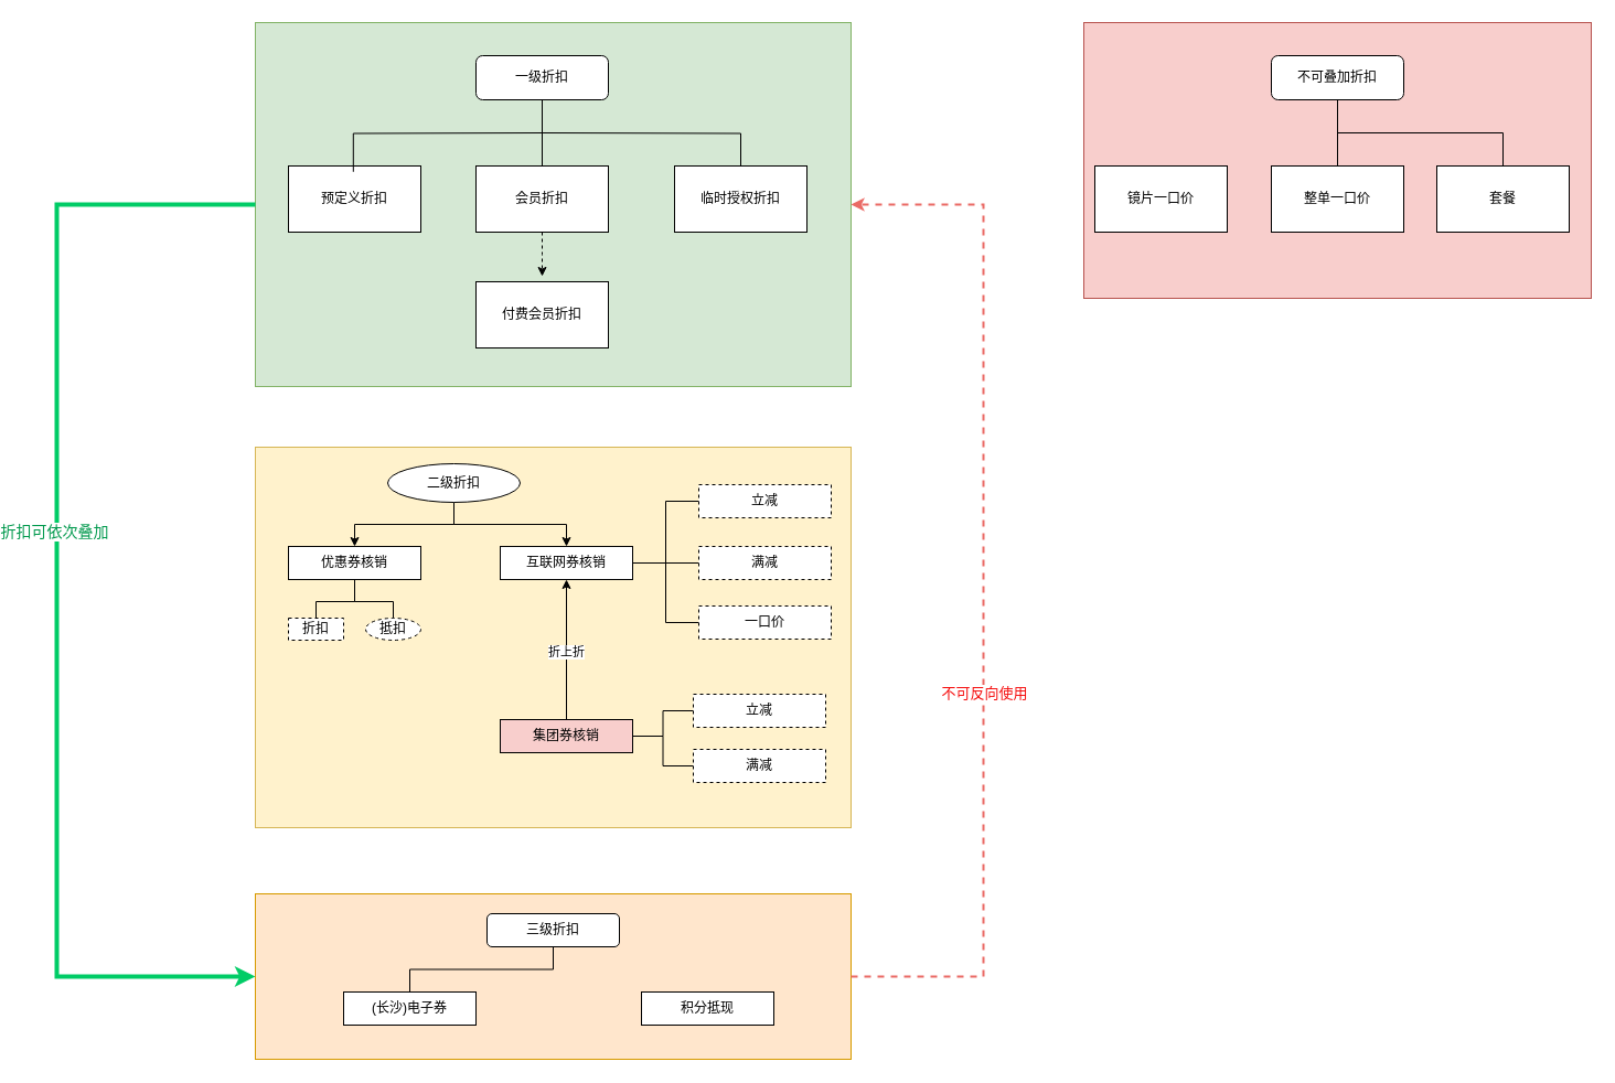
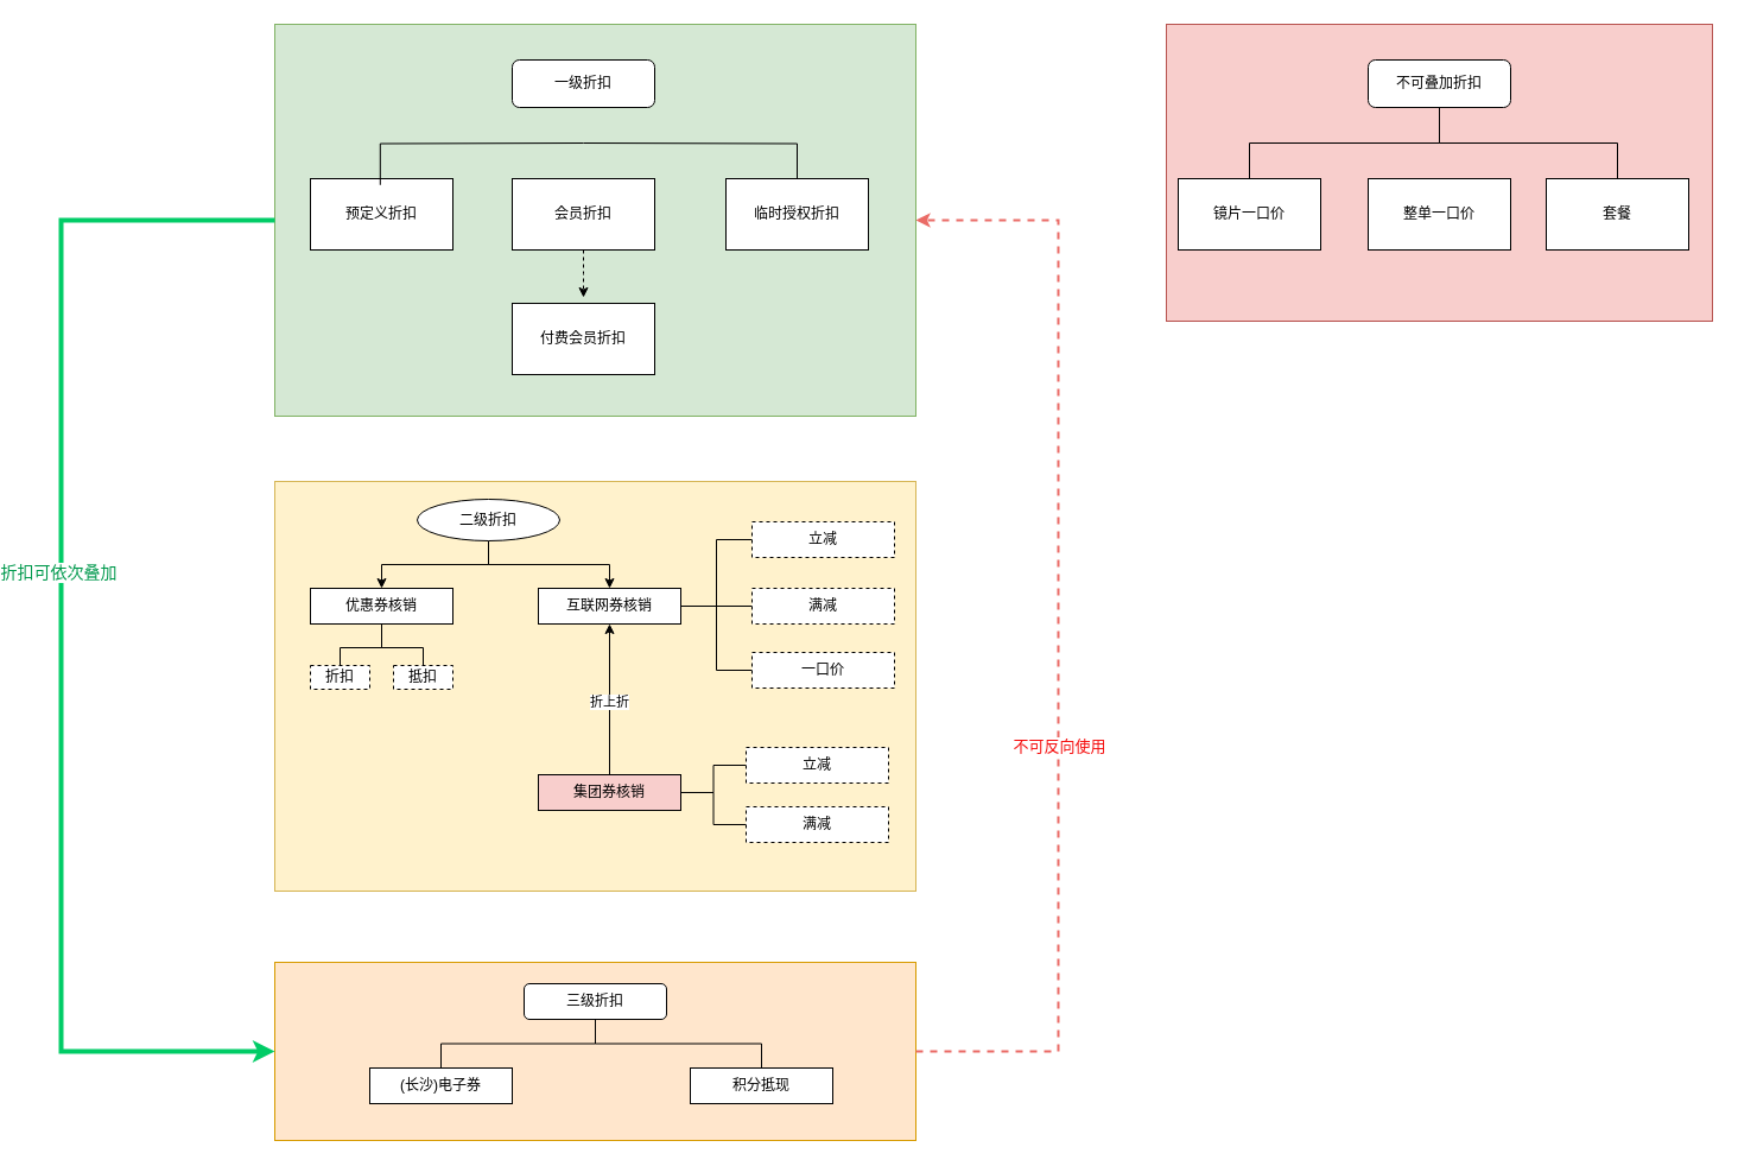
  <mxCell id="0" />
  <mxCell id="1" parent="0" />
  <mxCell id="2" value="" style="rounded=0;whiteSpace=wrap;html=1;fillColor=#f8cecc;strokeColor=#b85450;" vertex="1" parent="1"><mxGeometry x="951" y="20" width="460" height="250" as="geometry" /></mxCell>
  <mxCell id="3" value="" style="rounded=0;whiteSpace=wrap;html=1;fillColor=#ffe6cc;strokeColor=#d79b00;" vertex="1" parent="1"><mxGeometry x="200" y="810" width="540" height="150" as="geometry" /></mxCell>
  <mxCell id="4" value="" style="rounded=0;whiteSpace=wrap;html=1;fillColor=#fff2cc;strokeColor=#d6b656;" vertex="1" parent="1"><mxGeometry x="200" y="405" width="540" height="345" as="geometry" /></mxCell>
  <mxCell id="5" value="" style="rounded=0;whiteSpace=wrap;html=1;fillColor=#d5e8d4;strokeColor=#82b366;" vertex="1" parent="1"><mxGeometry x="200" y="20" width="540" height="330" as="geometry" /></mxCell>
  <mxCell id="6" style="edgeStyle=orthogonalEdgeStyle;rounded=0;orthogonalLoop=1;jettySize=auto;html=1;exitX=0.5;exitY=1;exitDx=0;exitDy=0;dashed=1;" edge="1" parent="1" source="7"><mxGeometry relative="1" as="geometry"><mxPoint x="460" y="250" as="targetPoint" /></mxGeometry></mxCell>
  <mxCell id="7" value="会员折扣" style="rounded=0;whiteSpace=wrap;html=1;" vertex="1" parent="1"><mxGeometry x="400" y="150" width="120" height="60" as="geometry" /></mxCell>
  <mxCell id="8" value="付费会员折扣" style="rounded=0;whiteSpace=wrap;html=1;" vertex="1" parent="1"><mxGeometry x="400" y="255" width="120" height="60" as="geometry" /></mxCell>
  <mxCell id="9" value="预定义折扣" style="rounded=0;whiteSpace=wrap;html=1;" vertex="1" parent="1"><mxGeometry x="230" y="150" width="120" height="60" as="geometry" /></mxCell>
  <mxCell id="10" value="套餐" style="rounded=0;whiteSpace=wrap;html=1;" vertex="1" parent="1"><mxGeometry x="1271" y="150" width="120" height="60" as="geometry" /></mxCell>
  <mxCell id="11" value="临时授权折扣" style="rounded=0;whiteSpace=wrap;html=1;" vertex="1" parent="1"><mxGeometry x="580" y="150" width="120" height="60" as="geometry" /></mxCell>
  <mxCell id="12" value="整单一口价" style="rounded=0;whiteSpace=wrap;html=1;" vertex="1" parent="1"><mxGeometry x="1121" y="150" width="120" height="60" as="geometry" /></mxCell>
  <mxCell id="13" value="镜片一口价" style="rounded=0;whiteSpace=wrap;html=1;" vertex="1" parent="1"><mxGeometry x="961" y="150" width="120" height="60" as="geometry" /></mxCell>
  <mxCell id="14" value="积分抵现" style="rounded=0;whiteSpace=wrap;html=1;" vertex="1" parent="1"><mxGeometry x="550" y="899" width="120" height="30" as="geometry" /></mxCell>
  <mxCell id="15" style="edgeStyle=orthogonalEdgeStyle;rounded=0;orthogonalLoop=1;jettySize=auto;html=1;entryX=0.5;entryY=0;entryDx=0;entryDy=0;endArrow=none;endFill=0;" edge="1" parent="1" source="17" target="50"><mxGeometry relative="1" as="geometry" /></mxCell>
  <mxCell id="16" style="edgeStyle=orthogonalEdgeStyle;rounded=0;orthogonalLoop=1;jettySize=auto;html=1;entryX=0.5;entryY=0;entryDx=0;entryDy=0;endArrow=none;endFill=0;" edge="1" parent="1" source="17" target="51"><mxGeometry relative="1" as="geometry" /></mxCell>
  <mxCell id="17" value="优惠券核销" style="rounded=0;whiteSpace=wrap;html=1;" vertex="1" parent="1"><mxGeometry x="230" y="495" width="120" height="30" as="geometry" /></mxCell>
  <mxCell id="18" style="edgeStyle=orthogonalEdgeStyle;rounded=0;orthogonalLoop=1;jettySize=auto;html=1;entryX=0;entryY=0.5;entryDx=0;entryDy=0;endArrow=none;endFill=0;" edge="1" parent="1" source="21" target="32"><mxGeometry relative="1" as="geometry" /></mxCell>
  <mxCell id="19" style="edgeStyle=orthogonalEdgeStyle;rounded=0;orthogonalLoop=1;jettySize=auto;html=1;entryX=0;entryY=0.5;entryDx=0;entryDy=0;endArrow=none;endFill=0;" edge="1" parent="1" source="21" target="33"><mxGeometry relative="1" as="geometry" /></mxCell>
  <mxCell id="20" style="edgeStyle=orthogonalEdgeStyle;rounded=0;orthogonalLoop=1;jettySize=auto;html=1;entryX=0;entryY=0.5;entryDx=0;entryDy=0;endArrow=none;endFill=0;" edge="1" parent="1" source="21" target="34"><mxGeometry relative="1" as="geometry" /></mxCell>
  <mxCell id="21" value="互联网券核销" style="rounded=0;whiteSpace=wrap;html=1;" vertex="1" parent="1"><mxGeometry x="422" y="495" width="120" height="30" as="geometry" /></mxCell>
  <mxCell id="22" value="(长沙)电子券" style="rounded=0;whiteSpace=wrap;html=1;" vertex="1" parent="1"><mxGeometry x="280" y="899" width="120" height="30" as="geometry" /></mxCell>
  <mxCell id="23" style="edgeStyle=orthogonalEdgeStyle;rounded=0;orthogonalLoop=1;jettySize=auto;html=1;endArrow=none;endFill=0;" edge="1" parent="1" target="11"><mxGeometry relative="1" as="geometry"><mxPoint x="460" y="120" as="sourcePoint" /></mxGeometry></mxCell>
- <mxCell id="24" style="edgeStyle=orthogonalEdgeStyle;rounded=0;orthogonalLoop=1;jettySize=auto;html=1;exitX=0.5;exitY=1;exitDx=0;exitDy=0;endArrow=none;endFill=0;" edge="1" parent="1" source="25" target="7"><mxGeometry relative="1" as="geometry" /></mxCell>
  <mxCell id="25" value="一级折扣" style="rounded=1;whiteSpace=wrap;html=1;" vertex="1" parent="1"><mxGeometry x="400" y="50" width="120" height="40" as="geometry" /></mxCell>
  <mxCell id="26" style="edgeStyle=orthogonalEdgeStyle;rounded=0;orthogonalLoop=1;jettySize=auto;html=1;entryX=0.49;entryY=0.088;entryDx=0;entryDy=0;entryPerimeter=0;endArrow=none;endFill=0;" edge="1" parent="1" target="9"><mxGeometry relative="1" as="geometry"><mxPoint x="460" y="120" as="sourcePoint" /></mxGeometry></mxCell>
  <mxCell id="27" style="edgeStyle=orthogonalEdgeStyle;rounded=0;orthogonalLoop=1;jettySize=auto;html=1;entryX=0;entryY=0.5;entryDx=0;entryDy=0;endArrow=none;endFill=0;" edge="1" parent="1" source="31" target="35"><mxGeometry relative="1" as="geometry" /></mxCell>
  <mxCell id="28" style="edgeStyle=orthogonalEdgeStyle;rounded=0;orthogonalLoop=1;jettySize=auto;html=1;entryX=0;entryY=0.5;entryDx=0;entryDy=0;endArrow=none;endFill=0;" edge="1" parent="1" source="31" target="36"><mxGeometry relative="1" as="geometry" /></mxCell>
  <mxCell id="29" style="edgeStyle=orthogonalEdgeStyle;rounded=0;orthogonalLoop=1;jettySize=auto;html=1;entryX=0.5;entryY=1;entryDx=0;entryDy=0;" edge="1" parent="1" source="31" target="21"><mxGeometry relative="1" as="geometry" /></mxCell>
  <mxCell id="30" value="折上折" style="edgeLabel;html=1;align=center;verticalAlign=middle;resizable=0;points=[];" vertex="1" connectable="0" parent="29"><mxGeometry x="-0.02" y="1" relative="1" as="geometry"><mxPoint as="offset" /></mxGeometry></mxCell>
  <mxCell id="31" value="集团券核销" style="rounded=0;whiteSpace=wrap;html=1;fillColor=#f8cecc;" vertex="1" parent="1"><mxGeometry x="422" y="652" width="120" height="30" as="geometry" /></mxCell>
  <mxCell id="32" value="立减" style="rounded=0;whiteSpace=wrap;html=1;dashed=1;" vertex="1" parent="1"><mxGeometry x="602" y="439" width="120" height="30" as="geometry" /></mxCell>
  <mxCell id="33" value="满减" style="rounded=0;whiteSpace=wrap;html=1;dashed=1;" vertex="1" parent="1"><mxGeometry x="602" y="495" width="120" height="30" as="geometry" /></mxCell>
  <mxCell id="34" value="一口价" style="rounded=0;whiteSpace=wrap;html=1;dashed=1;" vertex="1" parent="1"><mxGeometry x="602" y="549" width="120" height="30" as="geometry" /></mxCell>
  <mxCell id="35" value="立减" style="rounded=0;whiteSpace=wrap;html=1;dashed=1;" vertex="1" parent="1"><mxGeometry x="597" y="629" width="120" height="30" as="geometry" /></mxCell>
  <mxCell id="36" value="满减" style="rounded=0;whiteSpace=wrap;html=1;dashed=1;" vertex="1" parent="1"><mxGeometry x="597" y="679" width="120" height="30" as="geometry" /></mxCell>
  <mxCell id="37" style="edgeStyle=orthogonalEdgeStyle;rounded=0;orthogonalLoop=1;jettySize=auto;html=1;entryX=0.5;entryY=0;entryDx=0;entryDy=0;" edge="1" parent="1" source="39" target="17"><mxGeometry relative="1" as="geometry" /></mxCell>
  <mxCell id="38" style="edgeStyle=orthogonalEdgeStyle;rounded=0;orthogonalLoop=1;jettySize=auto;html=1;entryX=0.5;entryY=0;entryDx=0;entryDy=0;" edge="1" parent="1" source="39" target="21"><mxGeometry relative="1" as="geometry" /></mxCell>
  <mxCell id="39" value="二级折扣" style="ellipse;whiteSpace=wrap;html=1;" vertex="1" parent="1"><mxGeometry x="320" y="420" width="120" height="35" as="geometry" /></mxCell>
  <mxCell id="40" style="edgeStyle=orthogonalEdgeStyle;rounded=0;orthogonalLoop=1;jettySize=auto;html=1;entryX=0.5;entryY=0;entryDx=0;entryDy=0;endArrow=none;endFill=0;exitX=0.5;exitY=1;exitDx=0;exitDy=0;" edge="1" parent="1" source="42" target="22"><mxGeometry relative="1" as="geometry" /></mxCell>
+ <mxCell id="41" style="edgeStyle=orthogonalEdgeStyle;rounded=0;orthogonalLoop=1;jettySize=auto;html=1;entryX=0.5;entryY=0;entryDx=0;entryDy=0;endArrow=none;endFill=0;exitX=0.5;exitY=1;exitDx=0;exitDy=0;" edge="1" parent="1" source="42" target="14"><mxGeometry relative="1" as="geometry" /></mxCell>
  <mxCell id="42" value="三级折扣" style="rounded=1;whiteSpace=wrap;html=1;" vertex="1" parent="1"><mxGeometry x="410" y="828" width="120" height="30" as="geometry" /></mxCell>
- <mxCell id="43" style="edgeStyle=orthogonalEdgeStyle;rounded=0;orthogonalLoop=1;jettySize=auto;html=1;exitX=0.5;exitY=1;exitDx=0;exitDy=0;endArrow=none;endFill=0;" edge="1" parent="1" source="45" target="12"><mxGeometry relative="1" as="geometry" /></mxCell>
+ <mxCell id="43" style="edgeStyle=orthogonalEdgeStyle;rounded=0;orthogonalLoop=1;jettySize=auto;html=1;entryX=0.5;entryY=0;entryDx=0;entryDy=0;exitX=0.5;exitY=1;exitDx=0;exitDy=0;endArrow=none;endFill=0;" edge="1" parent="1" source="45" target="13"><mxGeometry relative="1" as="geometry" /></mxCell>
  <mxCell id="44" style="edgeStyle=orthogonalEdgeStyle;rounded=0;orthogonalLoop=1;jettySize=auto;html=1;entryX=0.5;entryY=0;entryDx=0;entryDy=0;exitX=0.5;exitY=1;exitDx=0;exitDy=0;endArrow=none;endFill=0;" edge="1" parent="1" source="45" target="10"><mxGeometry relative="1" as="geometry" /></mxCell>
  <mxCell id="45" value="不可叠加折扣" style="rounded=1;whiteSpace=wrap;html=1;" vertex="1" parent="1"><mxGeometry x="1121" y="50" width="120" height="40" as="geometry" /></mxCell>
  <mxCell id="46" value="" style="endArrow=classic;html=1;rounded=0;strokeWidth=4;strokeColor=#00CC66;exitX=0;exitY=0.5;exitDx=0;exitDy=0;entryX=0;entryY=0.5;entryDx=0;entryDy=0;" edge="1" parent="1" source="5" target="3"><mxGeometry width="50" height="50" relative="1" as="geometry"><mxPoint x="90" y="160" as="sourcePoint" /><mxPoint x="90" y="890" as="targetPoint" /><Array as="points"><mxPoint x="20" y="185" /><mxPoint x="20" y="520" /><mxPoint x="20" y="885" /></Array></mxGeometry></mxCell>
  <mxCell id="47" value="折扣可依次叠加" style="edgeLabel;html=1;align=center;verticalAlign=middle;resizable=0;points=[];fontSize=14;fontColor=#00994D;" vertex="1" connectable="0" parent="46"><mxGeometry x="-0.238" y="-3" relative="1" as="geometry"><mxPoint y="72" as="offset" /></mxGeometry></mxCell>
  <mxCell id="48" value="" style="endArrow=classic;dashed=1;html=1;rounded=0;endFill=1;strokeWidth=2;strokeColor=#EA6B66;entryX=1;entryY=0.5;entryDx=0;entryDy=0;exitX=1;exitY=0.5;exitDx=0;exitDy=0;" edge="1" parent="1" source="3" target="5"><mxGeometry width="50" height="50" relative="1" as="geometry"><mxPoint x="840" y="890" as="sourcePoint" /><mxPoint x="840" y="160" as="targetPoint" /><Array as="points"><mxPoint x="860" y="885" /><mxPoint x="860" y="540" /><mxPoint x="860" y="185" /></Array></mxGeometry></mxCell>
  <mxCell id="49" value="不可反向使用" style="edgeLabel;html=1;align=center;verticalAlign=middle;resizable=0;points=[];fontSize=13;fontColor=#f50a0a;" vertex="1" connectable="0" parent="48"><mxGeometry x="-0.195" relative="1" as="geometry"><mxPoint as="offset" /></mxGeometry></mxCell>
  <mxCell id="50" value="折扣" style="rounded=0;whiteSpace=wrap;html=1;dashed=1;" vertex="1" parent="1"><mxGeometry x="230" y="560" width="50" height="20" as="geometry" /></mxCell>
- <mxCell id="51" value="抵扣" style="ellipse;whiteSpace=wrap;html=1;dashed=1;" vertex="1" parent="1"><mxGeometry x="300" y="560" width="50" height="20" as="geometry" /></mxCell>
+ <mxCell id="51" value="抵扣" style="rounded=0;whiteSpace=wrap;html=1;dashed=1;" vertex="1" parent="1"><mxGeometry x="300" y="560" width="50" height="20" as="geometry" /></mxCell>
